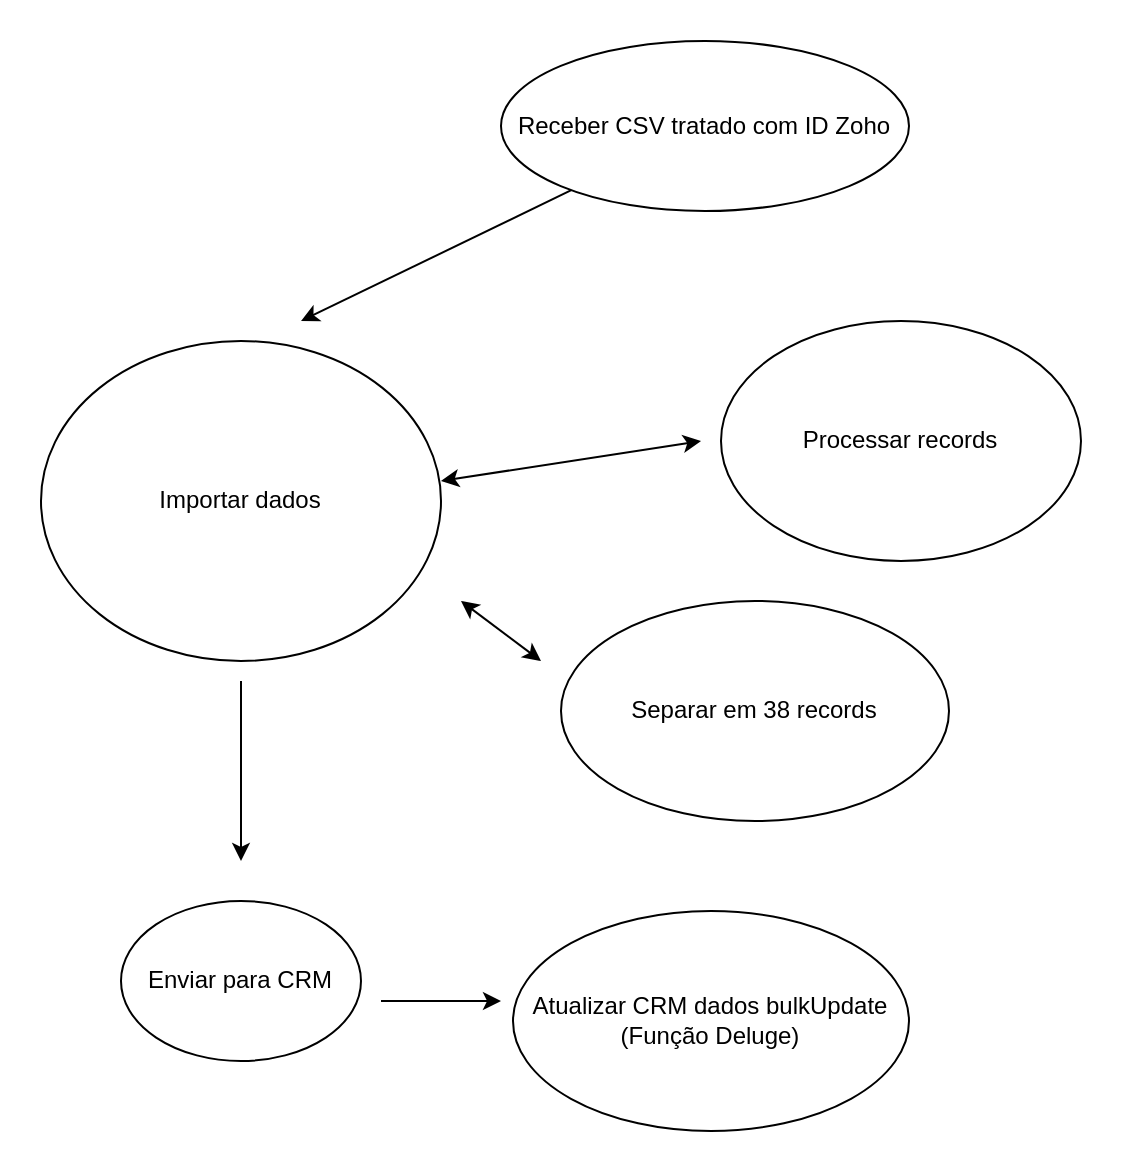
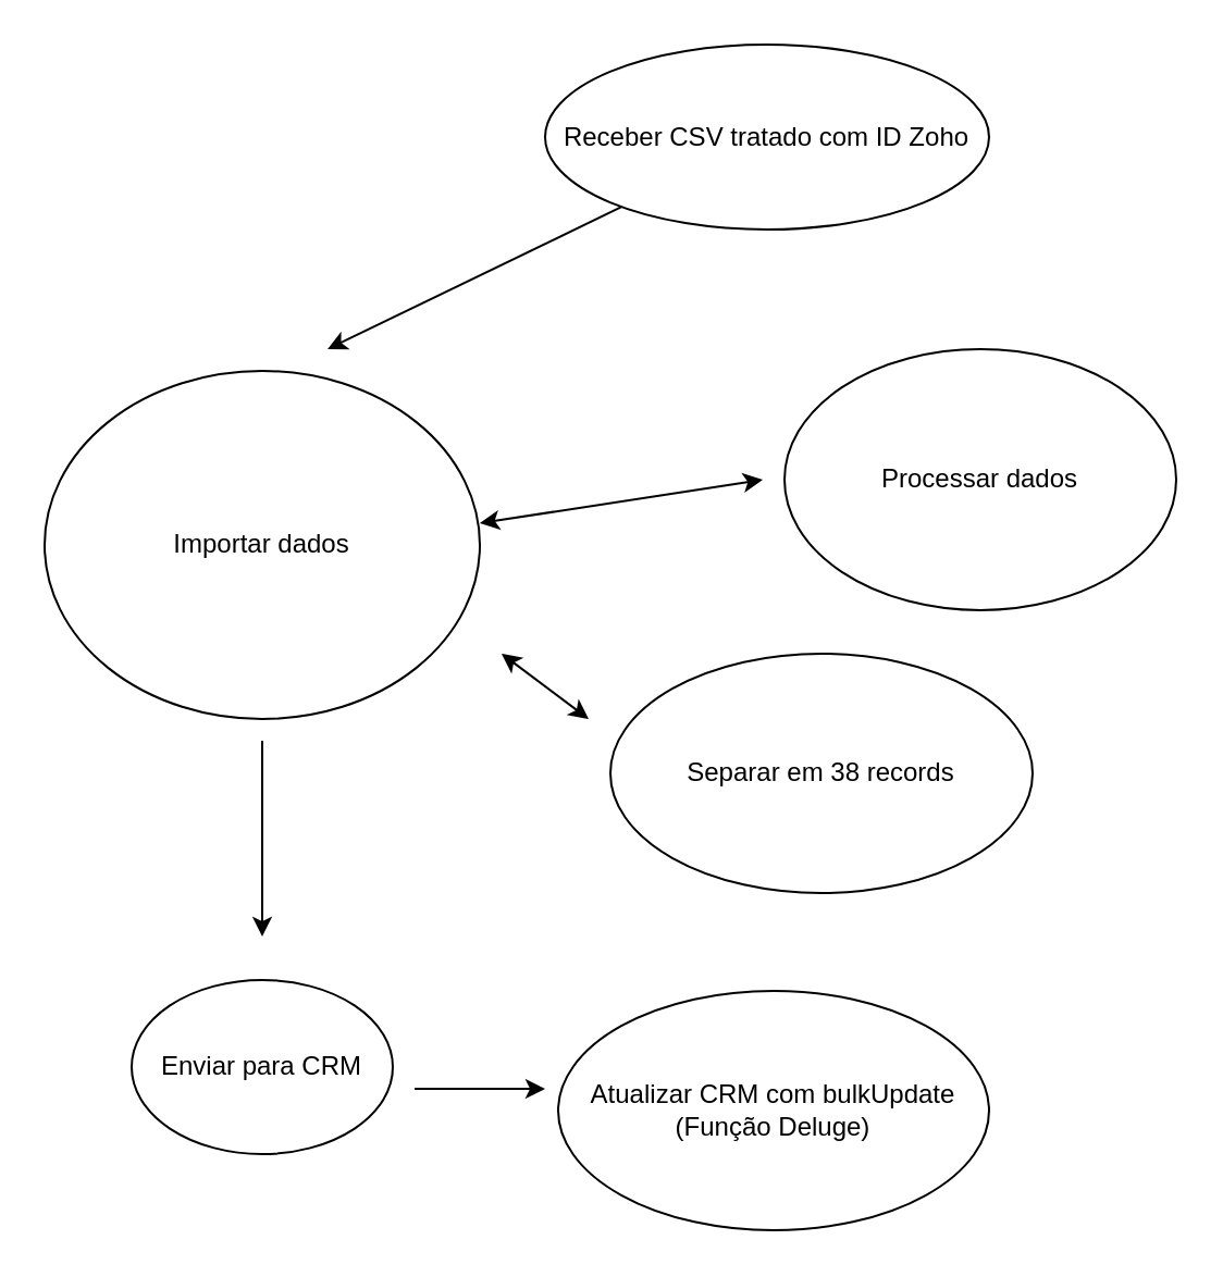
  <mxCell id="0" />
  <mxCell id="1" parent="0" />
  <mxCell id="2" value="Receber CSV tratado com ID Zoho" style="ellipse;whiteSpace=wrap;html=1;" vertex="1" parent="1"><mxGeometry x="250" y="20" width="204" height="85" as="geometry" /></mxCell>
- <mxCell id="3" value="Processar records" style="ellipse;whiteSpace=wrap;html=1;" vertex="1" parent="1"><mxGeometry x="360" y="160" width="180" height="120" as="geometry" /></mxCell>
+ <mxCell id="3" value="Processar dados" style="ellipse;whiteSpace=wrap;html=1;" vertex="1" parent="1"><mxGeometry x="360" y="160" width="180" height="120" as="geometry" /></mxCell>
  <mxCell id="4" value="Separar em 38 records" style="ellipse;whiteSpace=wrap;html=1;" vertex="1" parent="1"><mxGeometry x="280" y="300" width="194" height="110" as="geometry" /></mxCell>
- <mxCell id="5" value="Atualizar CRM dados bulkUpdate&lt;br&gt;(Função Deluge)" style="ellipse;whiteSpace=wrap;html=1;" vertex="1" parent="1"><mxGeometry x="256" y="455" width="198" height="110" as="geometry" /></mxCell>
+ <mxCell id="5" value="Atualizar CRM com bulkUpdate&lt;br&gt;(Função Deluge)" style="ellipse;whiteSpace=wrap;html=1;" vertex="1" parent="1"><mxGeometry x="256" y="455" width="198" height="110" as="geometry" /></mxCell>
  <mxCell id="6" value="Importar dados" style="ellipse;whiteSpace=wrap;html=1;" vertex="1" parent="1"><mxGeometry x="20" y="170" width="200" height="160" as="geometry" /></mxCell>
  <mxCell id="7" value="" style="endArrow=classic;html=1;rounded=0;" edge="1" parent="1" source="2"><mxGeometry width="50" height="50" relative="1" as="geometry"><mxPoint x="340" y="340" as="sourcePoint" /><mxPoint x="150" y="160" as="targetPoint" /></mxGeometry></mxCell>
  <mxCell id="8" value="" style="endArrow=classic;html=1;rounded=0;startArrow=classic;" edge="1" parent="1"><mxGeometry width="50" height="50" relative="1" as="geometry"><mxPoint x="220" y="240" as="sourcePoint" /><mxPoint x="350" y="220" as="targetPoint" /></mxGeometry></mxCell>
  <mxCell id="9" value="" style="endArrow=classic;html=1;rounded=0;startArrow=classic;" edge="1" parent="1"><mxGeometry width="50" height="50" relative="1" as="geometry"><mxPoint x="230" y="300" as="sourcePoint" /><mxPoint x="270" y="330" as="targetPoint" /></mxGeometry></mxCell>
  <mxCell id="10" value="" style="endArrow=classic;html=1;rounded=0;" edge="1" parent="1"><mxGeometry width="50" height="50" relative="1" as="geometry"><mxPoint x="120" y="340" as="sourcePoint" /><mxPoint x="120" y="430" as="targetPoint" /></mxGeometry></mxCell>
  <mxCell id="11" value="Enviar para CRM" style="ellipse;whiteSpace=wrap;html=1;" vertex="1" parent="1"><mxGeometry x="60" y="450" width="120" height="80" as="geometry" /></mxCell>
  <mxCell id="12" value="" style="endArrow=classic;html=1;rounded=0;" edge="1" parent="1"><mxGeometry width="50" height="50" relative="1" as="geometry"><mxPoint x="190" y="500" as="sourcePoint" /><mxPoint x="250" y="500" as="targetPoint" /></mxGeometry></mxCell>
